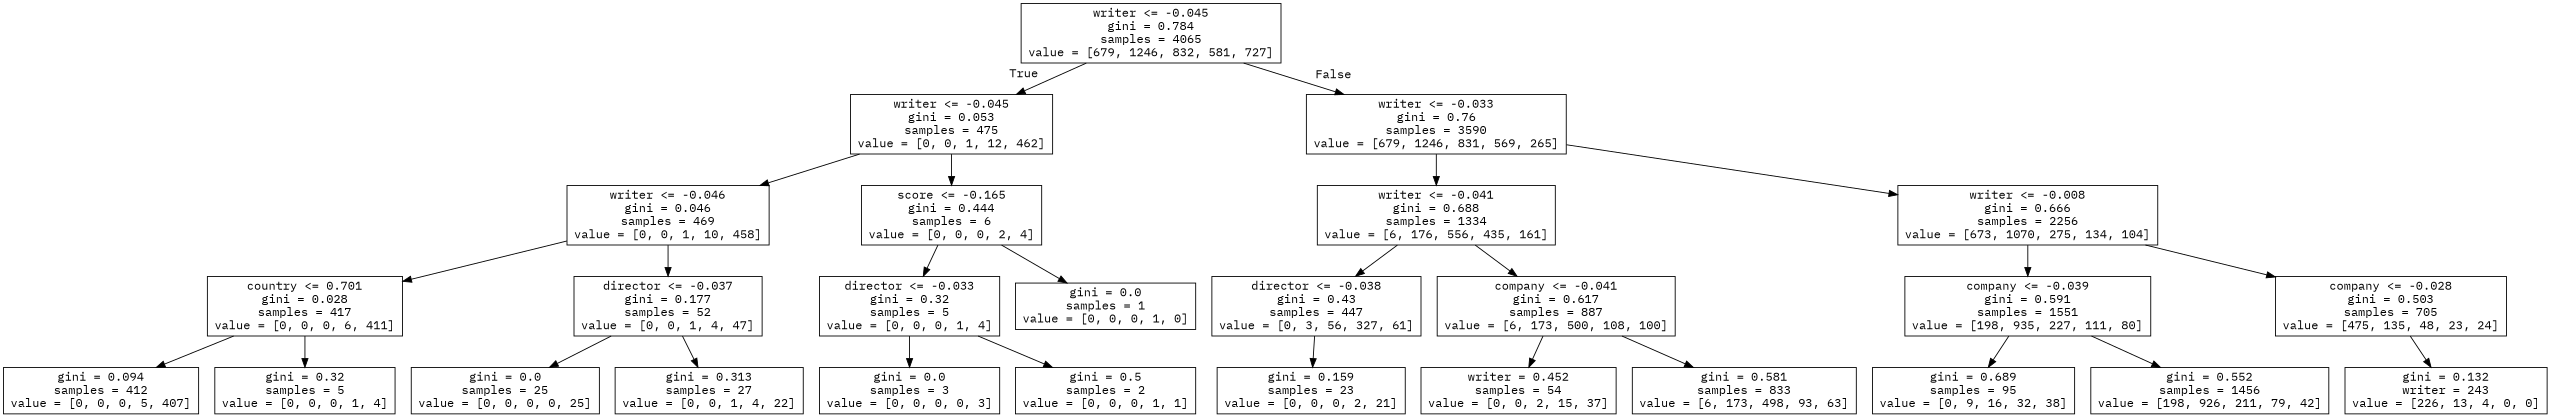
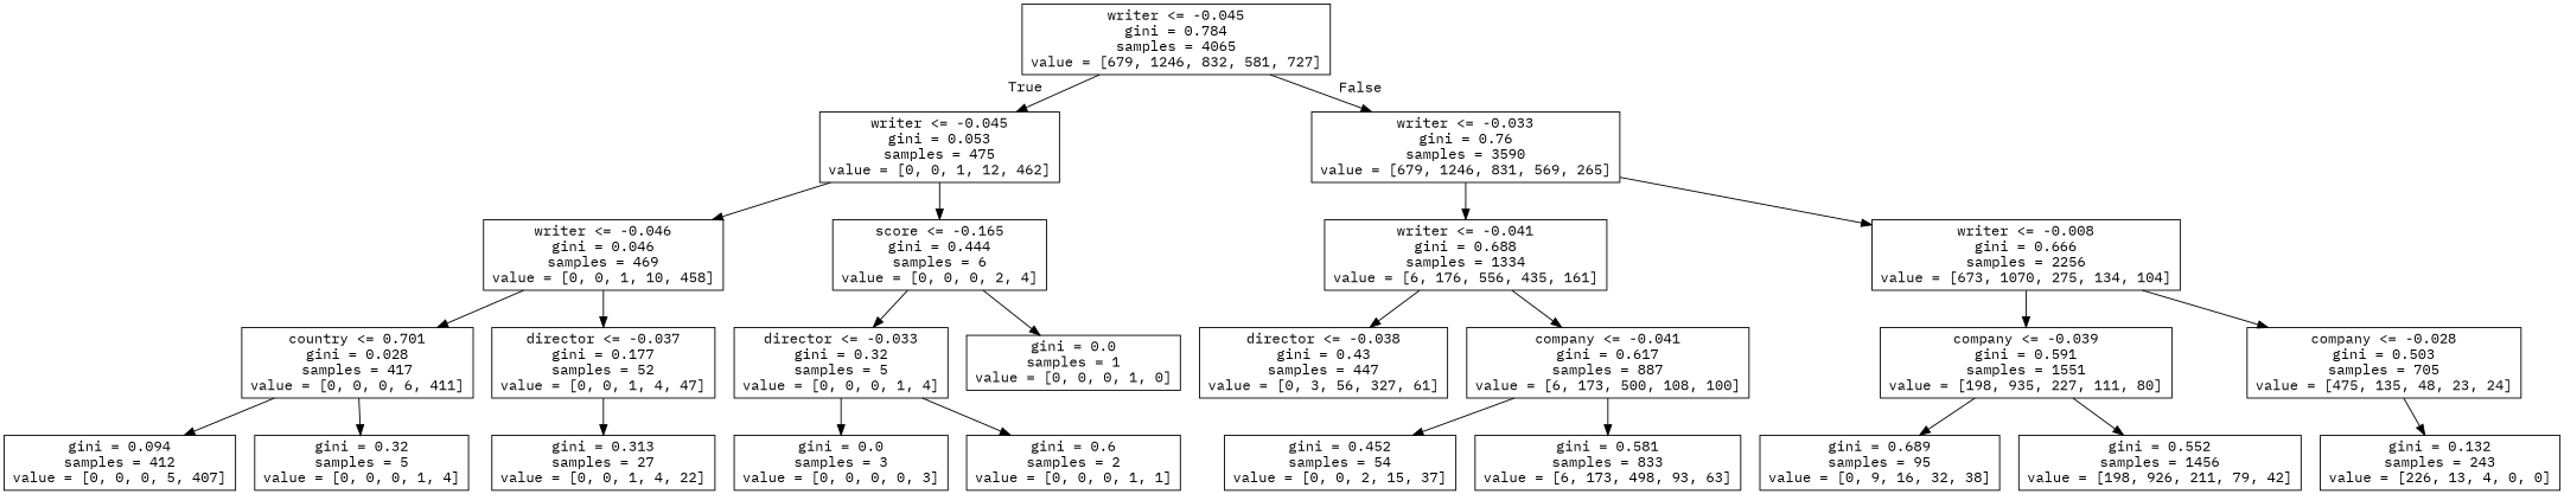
  digraph {
    fontname="IBM Plex Mono"
    node [fontname="IBM Plex Mono" shape=box]
    edge [fontname="IBM Plex Mono"]
    n1 [label="writer <= -0.045\ngini = 0.784\nsamples = 4065\nvalue = [679, 1246, 832, 581, 727]"]
    n2 [label="writer <= -0.045\ngini = 0.053\nsamples = 475\nvalue = [0, 0, 1, 12, 462]"]
    n3 [label="writer <= -0.033\ngini = 0.76\nsamples = 3590\nvalue = [679, 1246, 831, 569, 265]"]
    n4 [label="writer <= -0.046\ngini = 0.046\nsamples = 469\nvalue = [0, 0, 1, 10, 458]"]
    n5 [label="score <= -0.165\ngini = 0.444\nsamples = 6\nvalue = [0, 0, 0, 2, 4]"]
    n6 [label="writer <= -0.041\ngini = 0.688\nsamples = 1334\nvalue = [6, 176, 556, 435, 161]"]
    n7 [label="writer <= -0.008\ngini = 0.666\nsamples = 2256\nvalue = [673, 1070, 275, 134, 104]"]
    n8 [label="country <= 0.701\ngini = 0.028\nsamples = 417\nvalue = [0, 0, 0, 6, 411]"]
    n9 [label="director <= -0.037\ngini = 0.177\nsamples = 52\nvalue = [0, 0, 1, 4, 47]"]
    n10 [label="director <= -0.033\ngini = 0.32\nsamples = 5\nvalue = [0, 0, 0, 1, 4]"]
    n11 [label="gini = 0.0\nsamples = 1\nvalue = [0, 0, 0, 1, 0]"]
    n12 [label="gini = 0.094\nsamples = 412\nvalue = [0, 0, 0, 5, 407]"]
    n13 [label="gini = 0.32\nsamples = 5\nvalue = [0, 0, 0, 1, 4]"]
-   n14 [label="gini = 0.0\nsamples = 25\nvalue = [0, 0, 0, 0, 25]"]
    n15 [label="gini = 0.313\nsamples = 27\nvalue = [0, 0, 1, 4, 22]"]
    n16 [label="gini = 0.0\nsamples = 3\nvalue = [0, 0, 0, 0, 3]"]
-   n17 [label="gini = 0.5\nsamples = 2\nvalue = [0, 0, 0, 1, 1]"]
+   n17 [label="gini = 0.6\nsamples = 2\nvalue = [0, 0, 0, 1, 1]"]
    n18 [label="director <= -0.038\ngini = 0.43\nsamples = 447\nvalue = [0, 3, 56, 327, 61]"]
    n19 [label="company <= -0.041\ngini = 0.617\nsamples = 887\nvalue = [6, 173, 500, 108, 100]"]
    n20 [label="company <= -0.039\ngini = 0.591\nsamples = 1551\nvalue = [198, 935, 227, 111, 80]"]
    n21 [label="company <= -0.028\ngini = 0.503\nsamples = 705\nvalue = [475, 135, 48, 23, 24]"]
-   n22 [label="gini = 0.159\nsamples = 23\nvalue = [0, 0, 0, 2, 21]"]
-   n23 [label="writer = 0.452\nsamples = 54\nvalue = [0, 0, 2, 15, 37]"]
+   n23 [label="gini = 0.452\nsamples = 54\nvalue = [0, 0, 2, 15, 37]"]
    n24 [label="gini = 0.581\nsamples = 833\nvalue = [6, 173, 498, 93, 63]"]
    n25 [label="gini = 0.689\nsamples = 95\nvalue = [0, 9, 16, 32, 38]"]
    n26 [label="gini = 0.552\nsamples = 1456\nvalue = [198, 926, 211, 79, 42]"]
-   n27 [label="gini = 0.132\nwriter = 243\nvalue = [226, 13, 4, 0, 0]"]
+   n27 [label="gini = 0.132\nsamples = 243\nvalue = [226, 13, 4, 0, 0]"]
    n1 -> n2 [headlabel=True labelangle=45 labeldistance=2.5]
    n1 -> n3 [headlabel=False labelangle=-45 labeldistance=2.5]
    n2 -> n4
    n2 -> n5
    n3 -> n6
    n3 -> n7
    n4 -> n8
    n4 -> n9
    n5 -> n10
    n5 -> n11
    n6 -> n18
    n6 -> n19
    n7 -> n20
    n7 -> n21
    n8 -> n12
    n8 -> n13
-   n9 -> n14
    n9 -> n15
    n10 -> n16
    n10 -> n17
-   n18 -> n22
    n19 -> n23
    n19 -> n24
    n20 -> n25
    n20 -> n26
    n21 -> n27
  }
